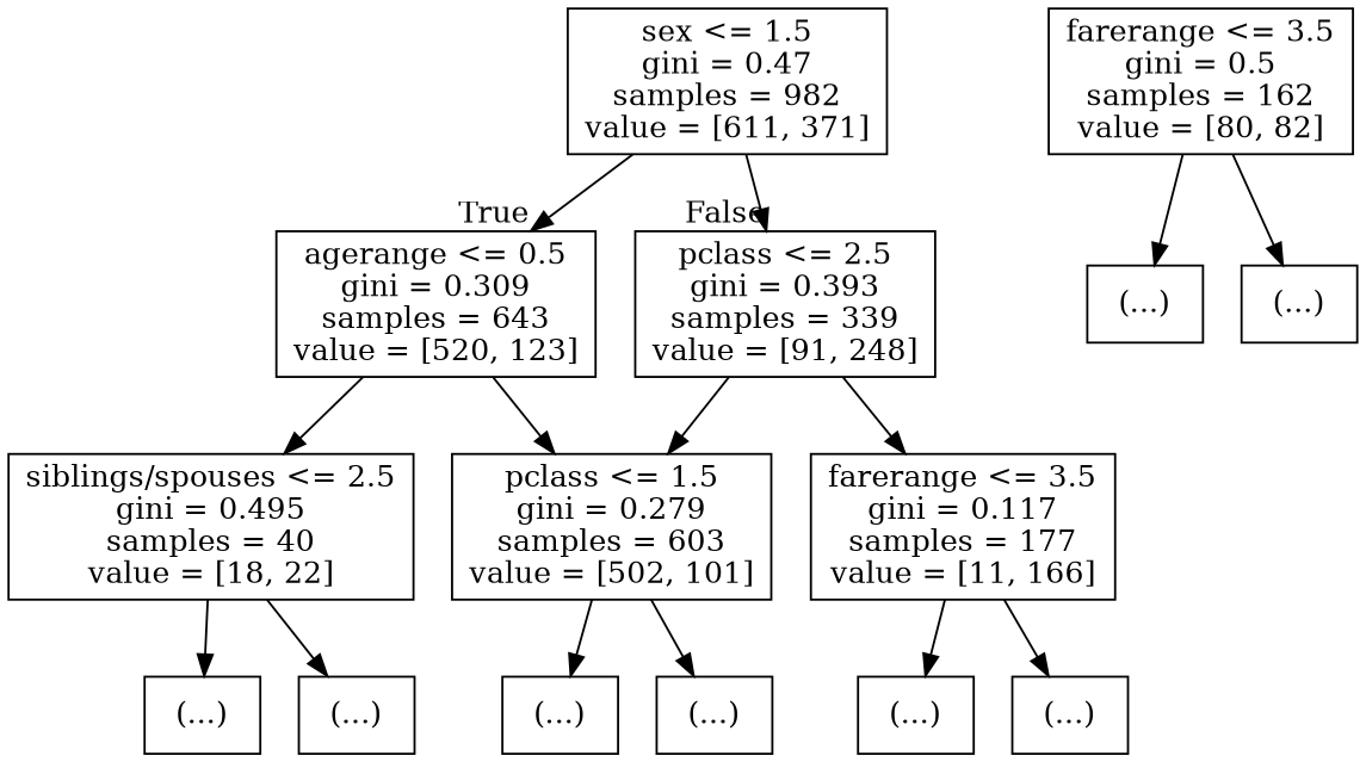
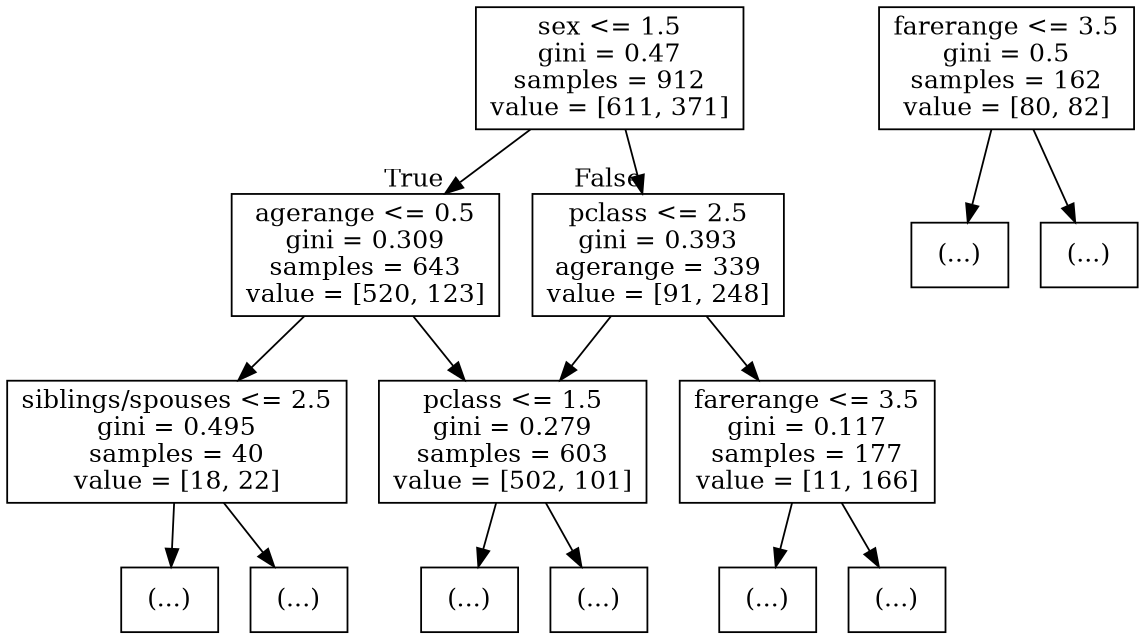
  digraph {
    node [shape=box]
-   n1 [label="sex <= 1.5\ngini = 0.47\nsamples = 982\nvalue = [611, 371]"]
+   n1 [label="sex <= 1.5\ngini = 0.47\nsamples = 912\nvalue = [611, 371]"]
    n2 [label="agerange <= 0.5\ngini = 0.309\nsamples = 643\nvalue = [520, 123]"]
-   n3 [label="pclass <= 2.5\ngini = 0.393\nsamples = 339\nvalue = [91, 248]"]
+   n3 [label="pclass <= 2.5\ngini = 0.393\nagerange = 339\nvalue = [91, 248]"]
    n4 [label="siblings/spouses <= 2.5\ngini = 0.495\nsamples = 40\nvalue = [18, 22]"]
    n5 [label="pclass <= 1.5\ngini = 0.279\nsamples = 603\nvalue = [502, 101]"]
    n6 [label="farerange <= 3.5\ngini = 0.117\nsamples = 177\nvalue = [11, 166]"]
    n7 [label="(...)"]
    n8 [label="(...)"]
    n9 [label="(...)"]
    n10 [label="(...)"]
    n11 [label="(...)"]
    n12 [label="(...)"]
    n13 [label="farerange <= 3.5\ngini = 0.5\nsamples = 162\nvalue = [80, 82]"]
    n14 [label="(...)"]
    n15 [label="(...)"]
    n1 -> n2 [headlabel=True labelangle=45 labeldistance=2.5]
    n1 -> n3 [headlabel=False labelangle=-45 labeldistance=2.5]
    n2 -> n4
    n2 -> n5
    n3 -> n5
    n3 -> n6
    n4 -> n7
    n4 -> n8
    n5 -> n9
    n5 -> n10
    n6 -> n11
    n6 -> n12
    n13 -> n14
    n13 -> n15
  }
